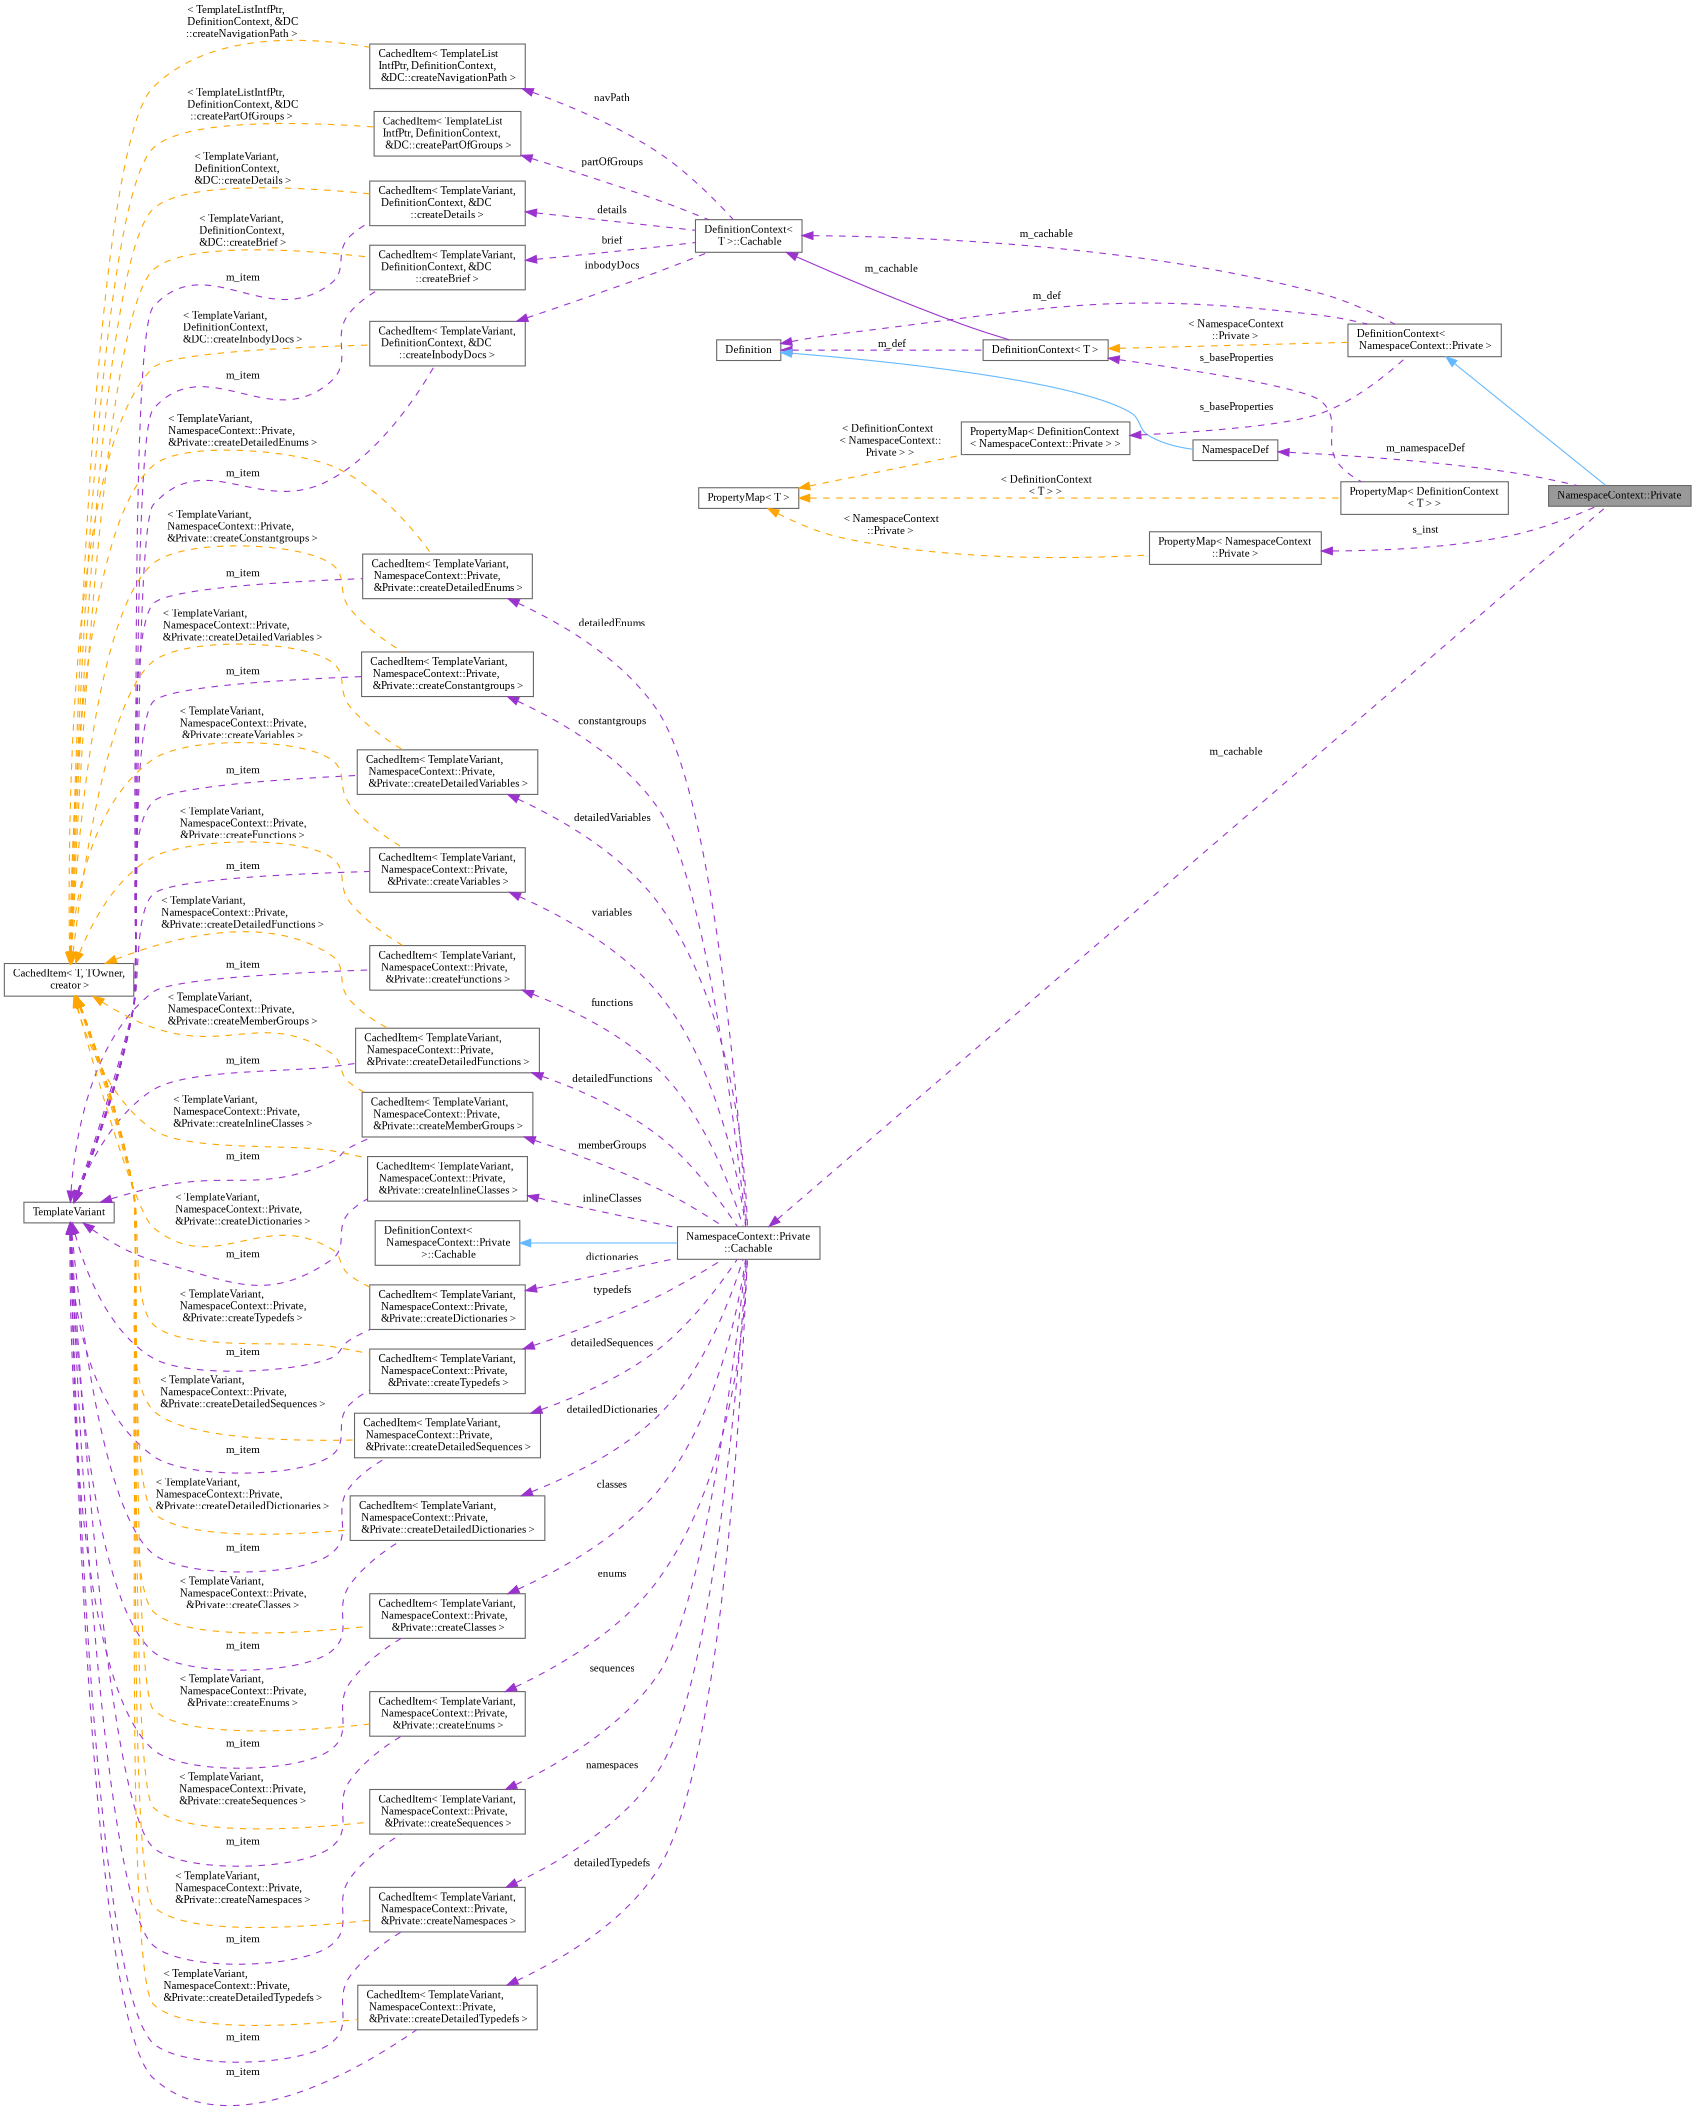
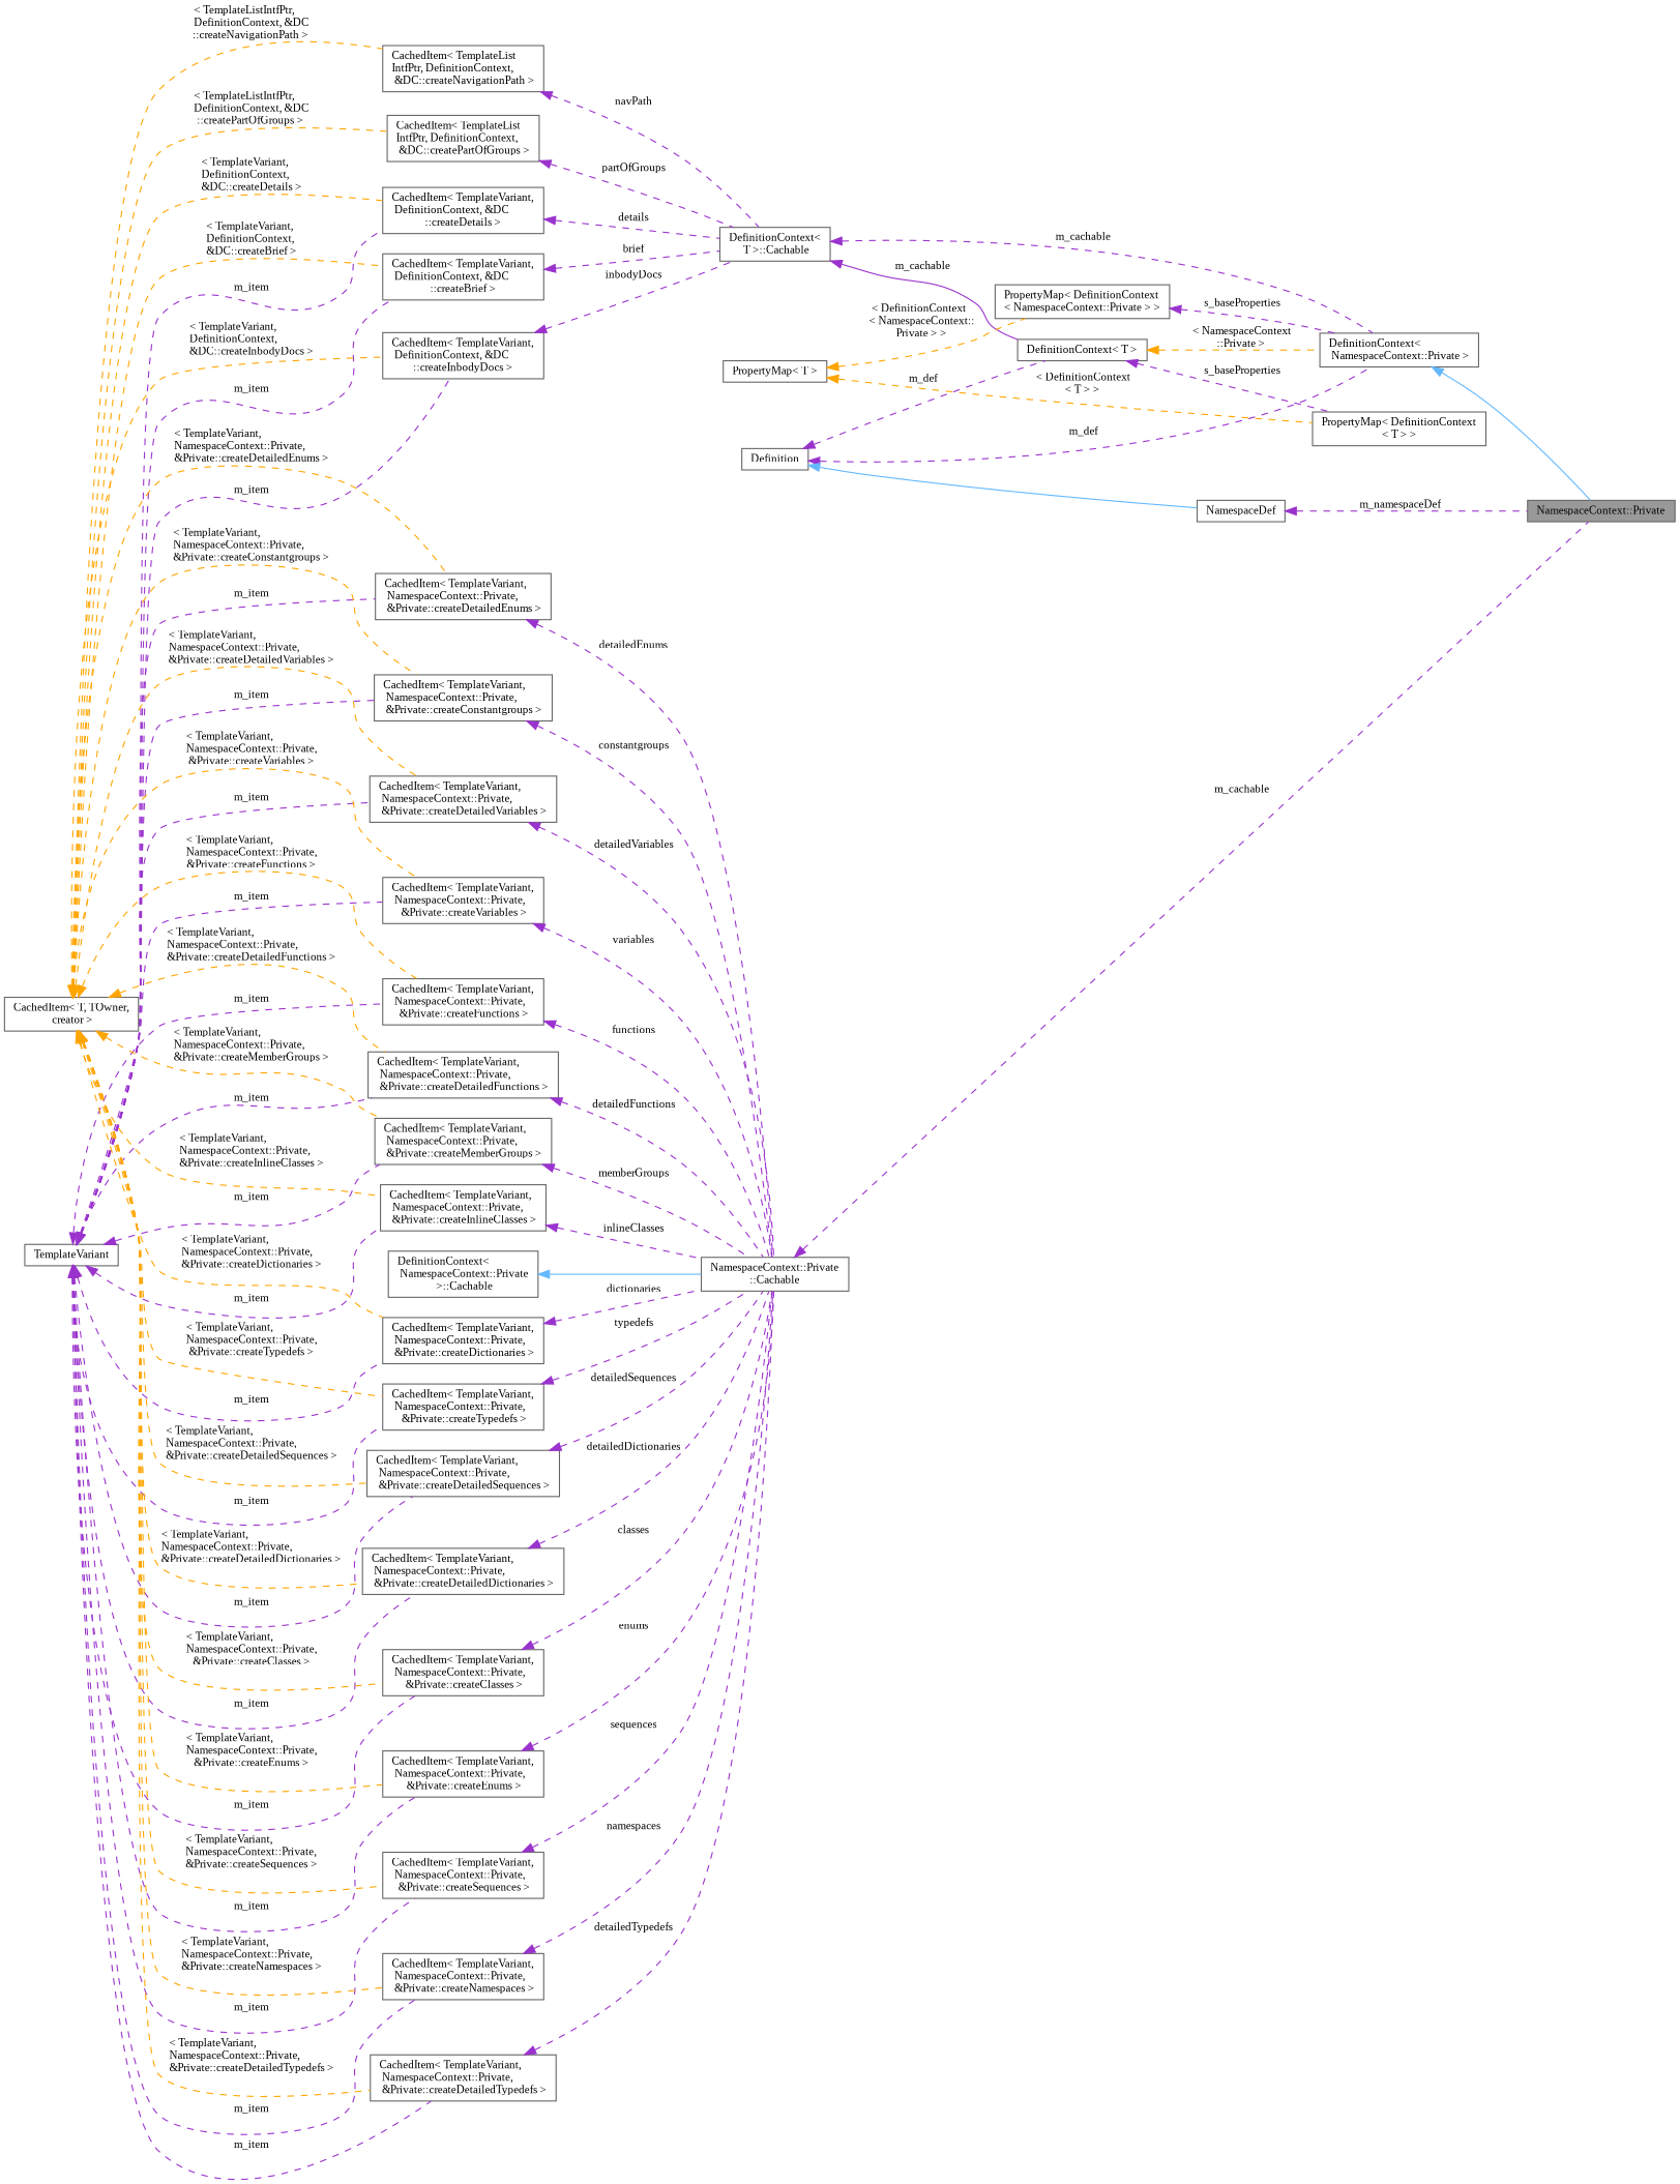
  digraph {
    fontname="Liberation Serif"
    rankdir=LR
    node [color=gray40 fillcolor=white fontname="Liberation Serif" fontsize=10 shape=box style=filled]
    edge [color=darkorchid3 dir=back fontname="Liberation Serif" fontsize=10 labelfontname=Helvetica labelfontsize=10 style=dashed]
    n1 [fillcolor=grey60 fontcolor=black height=0.2 label="NamespaceContext::Private" width=0.4]
    n2 [height=0.2 label="DefinitionContext\<\l NamespaceContext::Private \>" width=0.4]
    n3 [height=0.2 label="DefinitionContext\<\l T \>::Cachable" width=0.4]
    n4 [height=0.2 label="DefinitionContext\< T \>" width=0.4]
    n5 [height=0.2 label="PropertyMap\< DefinitionContext\l\< T \> \>" width=0.4]
    n6 [height=0.2 label="CachedItem\< TemplateVariant,\l DefinitionContext, &DC\l::createDetails \>" width=0.4]
    n7 [height=0.2 label=TemplateVariant width=0.4]
    n8 [height=0.2 label="CachedItem\< TemplateVariant,\l DefinitionContext, &DC\l::createBrief \>" width=0.4]
    n9 [height=0.2 label="CachedItem\< TemplateVariant,\l DefinitionContext, &DC\l::createInbodyDocs \>" width=0.4]
    n10 [height=0.2 label="CachedItem\< TemplateVariant,\l NamespaceContext::Private,\l &Private::createClasses \>" width=0.4]
    n11 [height=0.2 label="CachedItem\< TemplateVariant,\l NamespaceContext::Private,\l &Private::createNamespaces \>" width=0.4]
    n12 [height=0.2 label="CachedItem\< TemplateVariant,\l NamespaceContext::Private,\l &Private::createConstantgroups \>" width=0.4]
    n13 [height=0.2 label="CachedItem\< TemplateVariant,\l NamespaceContext::Private,\l &Private::createTypedefs \>" width=0.4]
    n14 [height=0.2 label="CachedItem\< TemplateVariant,\l NamespaceContext::Private,\l &Private::createSequences \>" width=0.4]
    n15 [height=0.2 label="CachedItem\< TemplateVariant,\l NamespaceContext::Private,\l &Private::createDictionaries \>" width=0.4]
    n16 [height=0.2 label="CachedItem\< TemplateVariant,\l NamespaceContext::Private,\l &Private::createEnums \>" width=0.4]
    n17 [height=0.2 label="CachedItem\< TemplateVariant,\l NamespaceContext::Private,\l &Private::createFunctions \>" width=0.4]
    n18 [height=0.2 label="CachedItem\< TemplateVariant,\l NamespaceContext::Private,\l &Private::createVariables \>" width=0.4]
    n19 [height=0.2 label="CachedItem\< TemplateVariant,\l NamespaceContext::Private,\l &Private::createMemberGroups \>" width=0.4]
    n20 [height=0.2 label="CachedItem\< TemplateVariant,\l NamespaceContext::Private,\l &Private::createDetailedTypedefs \>" width=0.4]
    n21 [height=0.2 label="CachedItem\< TemplateVariant,\l NamespaceContext::Private,\l &Private::createDetailedSequences \>" width=0.4]
    n22 [height=0.2 label="CachedItem\< TemplateVariant,\l NamespaceContext::Private,\l &Private::createDetailedDictionaries \>" width=0.4]
    n23 [height=0.2 label="CachedItem\< TemplateVariant,\l NamespaceContext::Private,\l &Private::createDetailedEnums \>" width=0.4]
    n24 [height=0.2 label="CachedItem\< TemplateVariant,\l NamespaceContext::Private,\l &Private::createDetailedFunctions \>" width=0.4]
    n25 [height=0.2 label="CachedItem\< TemplateVariant,\l NamespaceContext::Private,\l &Private::createDetailedVariables \>" width=0.4]
    n26 [height=0.2 label="CachedItem\< TemplateVariant,\l NamespaceContext::Private,\l &Private::createInlineClasses \>" width=0.4]
    n27 [height=0.2 label="NamespaceContext::Private\l::Cachable" width=0.4]
    n28 [height=0.2 label="CachedItem\< T, TOwner,\l creator \>" width=0.4]
    n29 [height=0.2 label="CachedItem\< TemplateList\lIntfPtr, DefinitionContext,\l &DC::createNavigationPath \>" width=0.4]
    n30 [height=0.2 label="CachedItem\< TemplateList\lIntfPtr, DefinitionContext,\l &DC::createPartOfGroups \>" width=0.4]
    n31 [height=0.2 label=Definition width=0.4]
    n32 [height=0.2 label=NamespaceDef width=0.4]
    n33 [height=0.2 label="PropertyMap\< DefinitionContext\l\< NamespaceContext::Private \> \>" width=0.4]
    n34 [height=0.2 label="PropertyMap\< T \>" width=0.4]
-   n35 [height=0.2 label="PropertyMap\< NamespaceContext\l::Private \>" width=0.4]
    n36 [height=0.2 label="DefinitionContext\<\l NamespaceContext::Private\l \>::Cachable" width=0.4]
    n2 -> n1 [color=steelblue1 style=solid]
    n3 -> n2 [label=" m_cachable"]
    n3 -> n4 [label=" m_cachable" style=solid]
    n4 -> n2 [color=orange label=" \< NamespaceContext\l::Private \>"]
    n4 -> n5 [label=" s_baseProperties"]
    n6 -> n3 [label=" details"]
    n7 -> n6 [label=" m_item"]
    n7 -> n8 [label=" m_item"]
    n7 -> n9 [label=" m_item"]
    n7 -> n10 [label=" m_item"]
    n7 -> n11 [label=" m_item"]
    n7 -> n12 [label=" m_item"]
    n7 -> n13 [label=" m_item"]
    n7 -> n14 [label=" m_item"]
    n7 -> n15 [label=" m_item"]
    n7 -> n16 [label=" m_item"]
    n7 -> n17 [label=" m_item"]
    n7 -> n18 [label=" m_item"]
    n7 -> n19 [label=" m_item"]
    n7 -> n20 [label=" m_item"]
    n7 -> n21 [label=" m_item"]
    n7 -> n22 [label=" m_item"]
    n7 -> n23 [label=" m_item"]
    n7 -> n24 [label=" m_item"]
    n7 -> n25 [label=" m_item"]
    n7 -> n26 [label=" m_item"]
    n8 -> n3 [label=" brief"]
    n9 -> n3 [label=" inbodyDocs"]
    n10 -> n27 [label=" classes"]
    n11 -> n27 [label=" namespaces"]
    n12 -> n27 [label=" constantgroups"]
    n13 -> n27 [label=" typedefs"]
    n14 -> n27 [label=" sequences"]
    n15 -> n27 [label=" dictionaries"]
    n16 -> n27 [label=" enums"]
    n17 -> n27 [label=" functions"]
    n18 -> n27 [label=" variables"]
    n19 -> n27 [label=" memberGroups"]
    n20 -> n27 [label=" detailedTypedefs"]
    n21 -> n27 [label=" detailedSequences"]
    n22 -> n27 [label=" detailedDictionaries"]
    n23 -> n27 [label=" detailedEnums"]
    n24 -> n27 [label=" detailedFunctions"]
    n25 -> n27 [label=" detailedVariables"]
    n26 -> n27 [label=" inlineClasses"]
    n27 -> n1 [label=" m_cachable"]
    n28 -> n6 [color=orange label=" \< TemplateVariant,\l DefinitionContext,\l &DC::createDetails \>"]
    n28 -> n8 [color=orange label=" \< TemplateVariant,\l DefinitionContext,\l &DC::createBrief \>"]
    n28 -> n9 [color=orange label=" \< TemplateVariant,\l DefinitionContext,\l &DC::createInbodyDocs \>"]
    n28 -> n10 [color=orange label=" \< TemplateVariant,\l NamespaceContext::Private,\l &Private::createClasses \>"]
    n28 -> n11 [color=orange label=" \< TemplateVariant,\l NamespaceContext::Private,\l &Private::createNamespaces \>"]
    n28 -> n12 [color=orange label=" \< TemplateVariant,\l NamespaceContext::Private,\l &Private::createConstantgroups \>"]
    n28 -> n13 [color=orange label=" \< TemplateVariant,\l NamespaceContext::Private,\l &Private::createTypedefs \>"]
    n28 -> n14 [color=orange label=" \< TemplateVariant,\l NamespaceContext::Private,\l &Private::createSequences \>"]
    n28 -> n15 [color=orange label=" \< TemplateVariant,\l NamespaceContext::Private,\l &Private::createDictionaries \>"]
    n28 -> n16 [color=orange label=" \< TemplateVariant,\l NamespaceContext::Private,\l &Private::createEnums \>"]
    n28 -> n17 [color=orange label=" \< TemplateVariant,\l NamespaceContext::Private,\l &Private::createFunctions \>"]
    n28 -> n18 [color=orange label=" \< TemplateVariant,\l NamespaceContext::Private,\l &Private::createVariables \>"]
    n28 -> n19 [color=orange label=" \< TemplateVariant,\l NamespaceContext::Private,\l &Private::createMemberGroups \>"]
    n28 -> n20 [color=orange label=" \< TemplateVariant,\l NamespaceContext::Private,\l &Private::createDetailedTypedefs \>"]
    n28 -> n21 [color=orange label=" \< TemplateVariant,\l NamespaceContext::Private,\l &Private::createDetailedSequences \>"]
    n28 -> n22 [color=orange label=" \< TemplateVariant,\l NamespaceContext::Private,\l &Private::createDetailedDictionaries \>"]
    n28 -> n23 [color=orange label=" \< TemplateVariant,\l NamespaceContext::Private,\l &Private::createDetailedEnums \>"]
    n28 -> n24 [color=orange label=" \< TemplateVariant,\l NamespaceContext::Private,\l &Private::createDetailedFunctions \>"]
    n28 -> n25 [color=orange label=" \< TemplateVariant,\l NamespaceContext::Private,\l &Private::createDetailedVariables \>"]
    n28 -> n26 [color=orange label=" \< TemplateVariant,\l NamespaceContext::Private,\l &Private::createInlineClasses \>"]
    n28 -> n29 [color=orange label=" \< TemplateListIntfPtr,\l DefinitionContext, &DC\l::createNavigationPath \>"]
    n28 -> n30 [color=orange label=" \< TemplateListIntfPtr,\l DefinitionContext, &DC\l::createPartOfGroups \>"]
    n29 -> n3 [label=" navPath"]
    n30 -> n3 [label=" partOfGroups"]
    n31 -> n2 [label=" m_def"]
    n31 -> n4 [label=" m_def"]
    n31 -> n32 [color=steelblue1 style=solid]
    n32 -> n1 [label=" m_namespaceDef"]
    n33 -> n2 [label=" s_baseProperties"]
    n34 -> n5 [color=orange label=" \< DefinitionContext\l\< T \> \>"]
    n34 -> n33 [color=orange label=" \< DefinitionContext\l\< NamespaceContext::\lPrivate \> \>"]
-   n34 -> n35 [color=orange label=" \< NamespaceContext\l::Private \>"]
-   n35 -> n1 [label=" s_inst"]
    n36 -> n27 [color=steelblue1 style=solid]
  }
